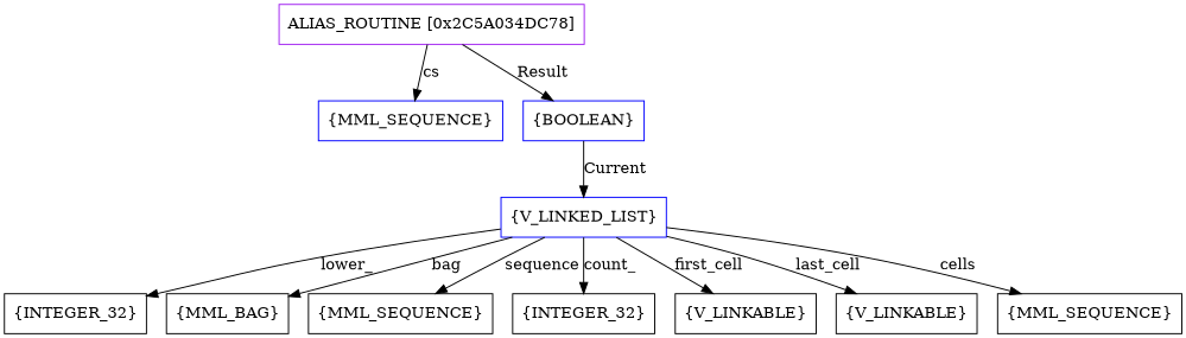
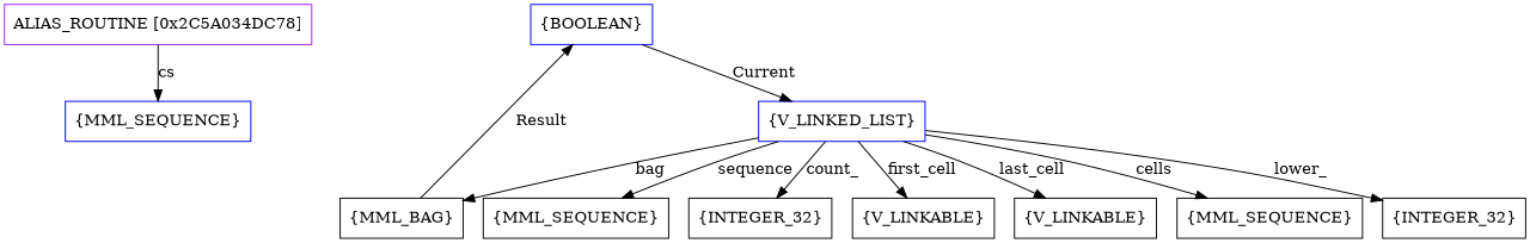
  digraph {
    node [shape=box]
    n1 [color=purple label=<ALIAS_ROUTINE [0x2C5A034DC78]>]
    n2 [color=blue label=<{MML_SEQUENCE}>]
    n3 [color=blue label=<{BOOLEAN}>]
    n4 [color=blue label=<{V_LINKED_LIST}>]
    n5 [label=<{INTEGER_32}>]
    n6 [label=<{MML_BAG}>]
    n7 [label=<{MML_SEQUENCE}>]
    n8 [label=<{INTEGER_32}>]
    n9 [label=<{V_LINKABLE}>]
    n10 [label=<{V_LINKABLE}>]
    n11 [label=<{MML_SEQUENCE}>]
    n1 -> n2 [label=<cs>]
-   n1 -> n3 [label=<Result>]
+   n6 -> n3 [label=<Result>]
    n3 -> n4 [label=<Current>]
    n4 -> n5 [label=<lower_>]
    n4 -> n6 [label=<bag>]
    n4 -> n7 [label=<sequence>]
    n4 -> n8 [label=<count_>]
    n4 -> n9 [label=<first_cell>]
    n4 -> n10 [label=<last_cell>]
    n4 -> n11 [label=<cells>]
  }
